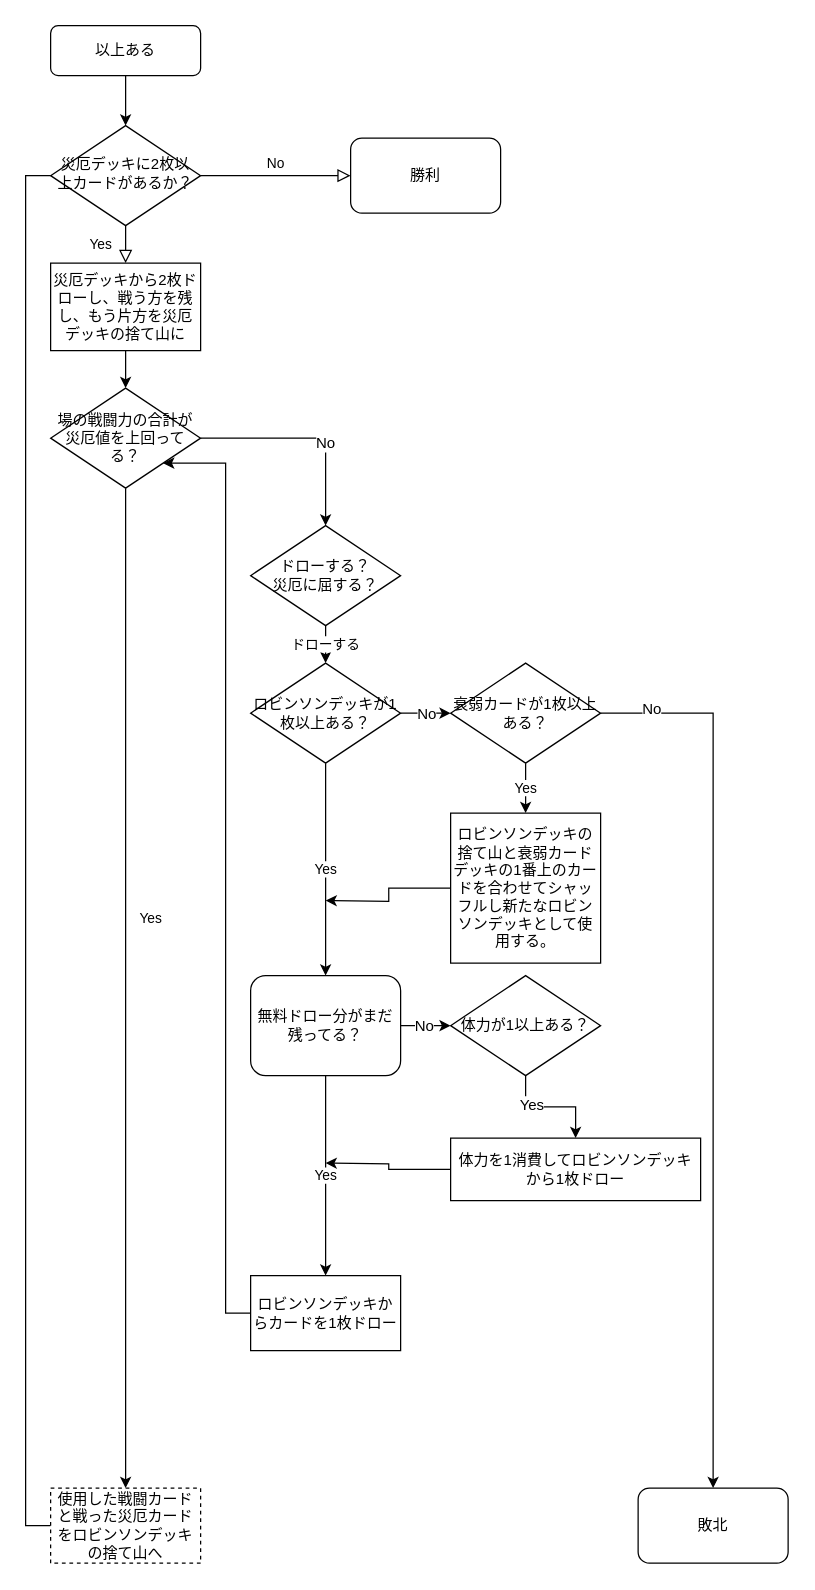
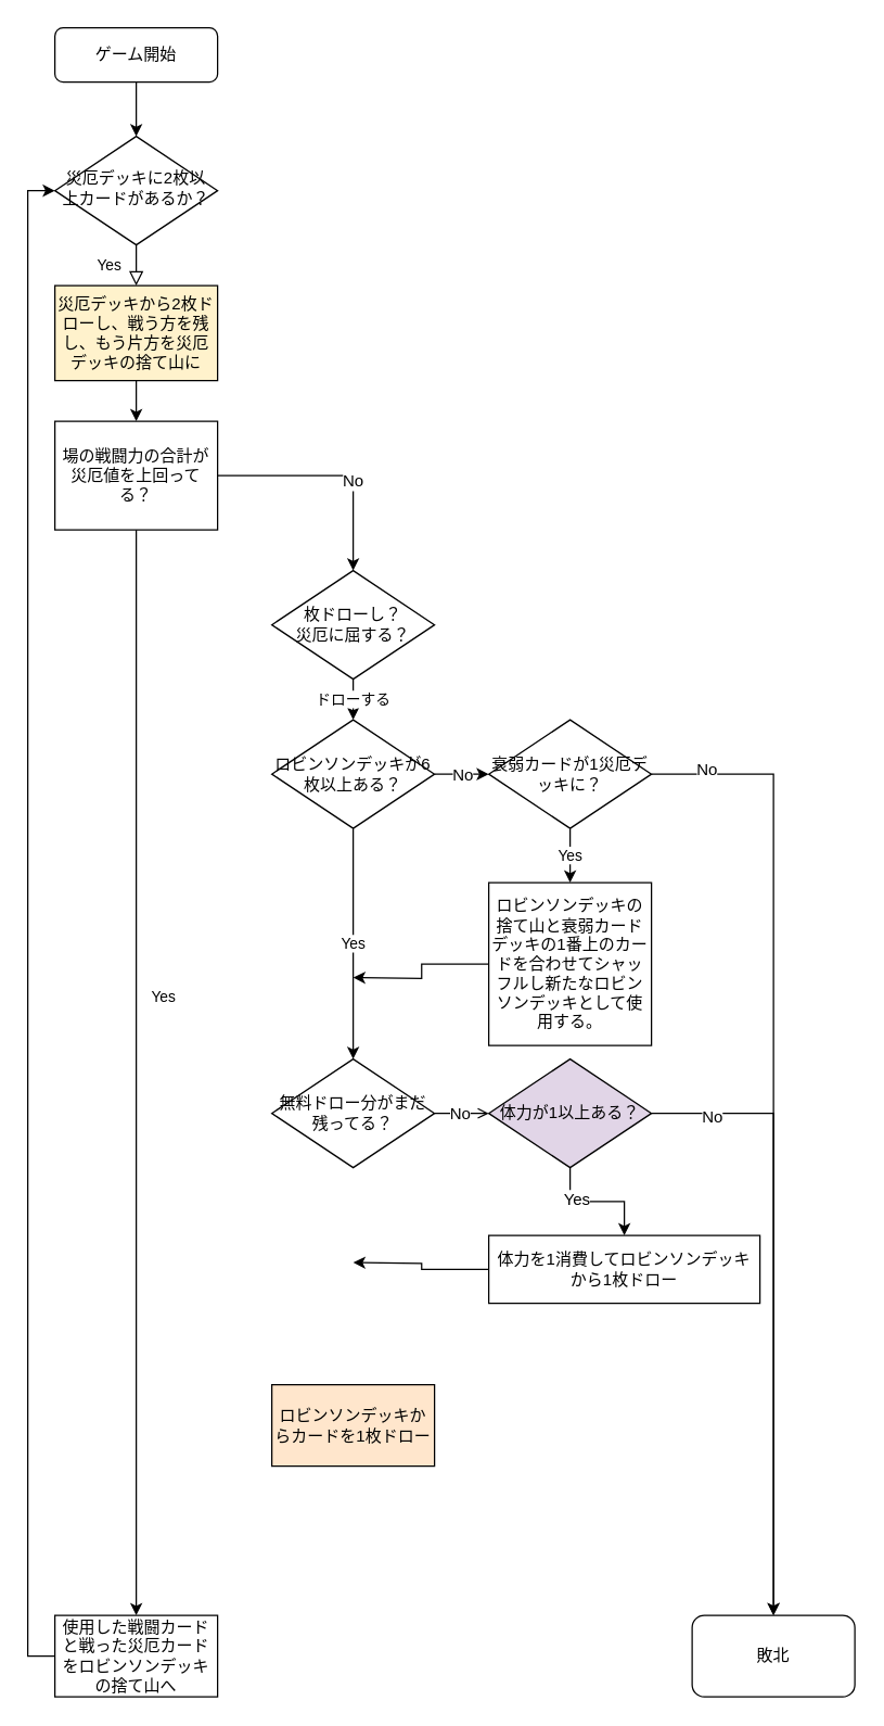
  <mxCell id="0" />
  <mxCell id="1" parent="0" />
  <mxCell id="2" value="Yes" style="rounded=0;html=1;jettySize=auto;orthogonalLoop=1;fontSize=11;endArrow=block;endFill=0;endSize=8;strokeWidth=1;shadow=0;labelBackgroundColor=none;edgeStyle=orthogonalEdgeStyle;" parent="1" source="4" target="6" edge="1"><mxGeometry y="20" relative="1" as="geometry"><mxPoint as="offset" /><mxPoint x="100" y="140" as="targetPoint" /></mxGeometry></mxCell>
- <mxCell id="3" value="No" style="edgeStyle=orthogonalEdgeStyle;rounded=0;html=1;jettySize=auto;orthogonalLoop=1;fontSize=11;endArrow=block;endFill=0;endSize=8;strokeWidth=1;shadow=0;labelBackgroundColor=none;entryX=0;entryY=0.5;entryDx=0;entryDy=0;" parent="1" source="4" target="41" edge="1"><mxGeometry y="10" relative="1" as="geometry"><mxPoint as="offset" /><mxPoint x="290" y="170" as="targetPoint" /><Array as="points"><mxPoint x="200" y="140" /><mxPoint x="200" y="140" /></Array></mxGeometry></mxCell>
  <mxCell id="4" value="災厄デッキに2枚以上カードがあるか？" style="rhombus;whiteSpace=wrap;html=1;shadow=0;fontFamily=Helvetica;fontSize=12;align=center;strokeWidth=1;spacing=6;spacingTop=-4;" parent="1" vertex="1"><mxGeometry x="40" y="100" width="120" height="80" as="geometry" /></mxCell>
  <mxCell id="5" style="edgeStyle=orthogonalEdgeStyle;rounded=0;orthogonalLoop=1;jettySize=auto;html=1;" edge="1" parent="1" source="6" target="12"><mxGeometry relative="1" as="geometry" /></mxCell>
- <mxCell id="6" value="災厄デッキから2枚ドローし、戦う方を残し、もう片方を災厄デッキの捨て山に" style="rounded=1;whiteSpace=wrap;html=1;fontSize=12;glass=0;strokeWidth=1;shadow=0;arcSize=0;" parent="1" vertex="1"><mxGeometry x="40" y="210" width="120" height="70" as="geometry" /></mxCell>
+ <mxCell id="6" value="災厄デッキから2枚ドローし、戦う方を残し、もう片方を災厄デッキの捨て山に" style="rounded=1;whiteSpace=wrap;html=1;fontSize=12;glass=0;strokeWidth=1;shadow=0;arcSize=0;fillColor=#fff2cc;" parent="1" vertex="1"><mxGeometry x="40" y="210" width="120" height="70" as="geometry" /></mxCell>
  <mxCell id="7" style="edgeStyle=orthogonalEdgeStyle;rounded=0;orthogonalLoop=1;jettySize=auto;html=1;" edge="1" parent="1" source="8" target="4"><mxGeometry relative="1" as="geometry" /></mxCell>
- <mxCell id="8" value="以上ある" style="rounded=1;whiteSpace=wrap;html=1;" vertex="1" parent="1"><mxGeometry x="40" y="20" width="120" height="40" as="geometry" /></mxCell>
+ <mxCell id="8" value="ゲーム開始" style="rounded=1;whiteSpace=wrap;html=1;" vertex="1" parent="1"><mxGeometry x="40" y="20" width="120" height="40" as="geometry" /></mxCell>
  <mxCell id="9" value="Yes" style="edgeStyle=orthogonalEdgeStyle;rounded=0;orthogonalLoop=1;jettySize=auto;html=1;" edge="1" parent="1" source="12" target="14"><mxGeometry x="-0.143" y="20" relative="1" as="geometry"><mxPoint y="1" as="offset" /></mxGeometry></mxCell>
  <mxCell id="10" style="edgeStyle=orthogonalEdgeStyle;rounded=0;orthogonalLoop=1;jettySize=auto;html=1;" edge="1" parent="1" source="12" target="16"><mxGeometry relative="1" as="geometry" /></mxCell>
  <mxCell id="11" value="No" style="text;html=1;align=center;verticalAlign=middle;resizable=0;points=[];labelBackgroundColor=#ffffff;" vertex="1" connectable="0" parent="10"><mxGeometry x="0.21" y="-1" relative="1" as="geometry"><mxPoint as="offset" /></mxGeometry></mxCell>
- <mxCell id="12" value="場の戦闘力の合計が災厄値を上回ってる？" style="rhombus;whiteSpace=wrap;html=1;" vertex="1" parent="1"><mxGeometry x="40" y="310" width="120" height="80" as="geometry" /></mxCell>
- <mxCell id="13" style="edgeStyle=orthogonalEdgeStyle;rounded=0;orthogonalLoop=1;jettySize=auto;html=1;entryX=0;entryY=0.5;entryDx=0;entryDy=0;endArrow=none;" edge="1" parent="1" source="14" target="4"><mxGeometry relative="1" as="geometry"><Array as="points"><mxPoint x="20" y="1220" /><mxPoint x="20" y="140" /></Array></mxGeometry></mxCell>
- <mxCell id="14" value="使用した戦闘カードと戦った災厄カードをロビンソンデッキの捨て山へ" style="rounded=0;whiteSpace=wrap;html=1;dashed=1;" vertex="1" parent="1"><mxGeometry x="40" y="1190" width="120" height="60" as="geometry" /></mxCell>
+ <mxCell id="12" value="場の戦闘力の合計が災厄値を上回ってる？" style="whiteSpace=wrap;html=1;rounded=0;" vertex="1" parent="1"><mxGeometry x="40" y="310" width="120" height="80" as="geometry" /></mxCell>
+ <mxCell id="13" style="edgeStyle=orthogonalEdgeStyle;rounded=0;orthogonalLoop=1;jettySize=auto;html=1;entryX=0;entryY=0.5;entryDx=0;entryDy=0;" edge="1" parent="1" source="14" target="4"><mxGeometry relative="1" as="geometry"><Array as="points"><mxPoint x="20" y="1220" /><mxPoint x="20" y="140" /></Array></mxGeometry></mxCell>
+ <mxCell id="14" value="使用した戦闘カードと戦った災厄カードをロビンソンデッキの捨て山へ" style="rounded=0;whiteSpace=wrap;html=1;" vertex="1" parent="1"><mxGeometry x="40" y="1190" width="120" height="60" as="geometry" /></mxCell>
  <mxCell id="15" value="ドローする" style="edgeStyle=orthogonalEdgeStyle;rounded=0;orthogonalLoop=1;jettySize=auto;html=1;" edge="1" parent="1" source="16" target="20"><mxGeometry relative="1" as="geometry"><mxPoint x="260" y="540" as="targetPoint" /></mxGeometry></mxCell>
- <mxCell id="16" value="ドローする？&lt;br&gt;災厄に屈する？" style="rhombus;whiteSpace=wrap;html=1;" vertex="1" parent="1"><mxGeometry x="200" y="420" width="120" height="80" as="geometry" /></mxCell>
+ <mxCell id="16" value="枚ドローし？&lt;br&gt;災厄に屈する？" style="rhombus;whiteSpace=wrap;html=1;" vertex="1" parent="1"><mxGeometry x="200" y="420" width="120" height="80" as="geometry" /></mxCell>
  <mxCell id="17" value="Yes" style="edgeStyle=orthogonalEdgeStyle;rounded=0;orthogonalLoop=1;jettySize=auto;html=1;" edge="1" parent="1" source="20" target="24"><mxGeometry relative="1" as="geometry"><mxPoint x="260" y="680" as="targetPoint" /></mxGeometry></mxCell>
  <mxCell id="18" style="edgeStyle=orthogonalEdgeStyle;rounded=0;orthogonalLoop=1;jettySize=auto;html=1;entryX=0;entryY=0.5;entryDx=0;entryDy=0;" edge="1" parent="1" source="20" target="39"><mxGeometry relative="1" as="geometry" /></mxCell>
  <mxCell id="19" value="No" style="text;html=1;align=center;verticalAlign=middle;resizable=0;points=[];labelBackgroundColor=#ffffff;" vertex="1" connectable="0" parent="18"><mxGeometry y="-7" relative="1" as="geometry"><mxPoint y="-7" as="offset" /></mxGeometry></mxCell>
- <mxCell id="20" value="ロビンソンデッキが1枚以上ある？" style="rhombus;whiteSpace=wrap;html=1;" vertex="1" parent="1"><mxGeometry x="200" y="530" width="120" height="80" as="geometry" /></mxCell>
- <mxCell id="21" value="Yes" style="edgeStyle=orthogonalEdgeStyle;rounded=0;orthogonalLoop=1;jettySize=auto;html=1;" edge="1" parent="1" source="24" target="26"><mxGeometry relative="1" as="geometry" /></mxCell>
- <mxCell id="22" style="edgeStyle=orthogonalEdgeStyle;rounded=0;orthogonalLoop=1;jettySize=auto;html=1;entryX=0;entryY=0.5;entryDx=0;entryDy=0;" edge="1" parent="1" source="24" target="33"><mxGeometry relative="1" as="geometry" /></mxCell>
+ <mxCell id="20" value="ロビンソンデッキが6枚以上ある？" style="rhombus;whiteSpace=wrap;html=1;" vertex="1" parent="1"><mxGeometry x="200" y="530" width="120" height="80" as="geometry" /></mxCell>
+ <mxCell id="22" style="edgeStyle=orthogonalEdgeStyle;rounded=0;orthogonalLoop=1;jettySize=auto;html=1;entryX=0;entryY=0.5;entryDx=0;entryDy=0;endArrow=open;" edge="1" parent="1" source="24" target="33"><mxGeometry relative="1" as="geometry" /></mxCell>
  <mxCell id="23" value="No" style="text;html=1;align=center;verticalAlign=middle;resizable=0;points=[];labelBackgroundColor=#ffffff;" vertex="1" connectable="0" parent="22"><mxGeometry x="-0.09" relative="1" as="geometry"><mxPoint as="offset" /></mxGeometry></mxCell>
- <mxCell id="24" value="無料ドロー分がまだ残ってる？" style="whiteSpace=wrap;html=1;rounded=1;" vertex="1" parent="1"><mxGeometry x="200" y="780" width="120" height="80" as="geometry" /></mxCell>
- <mxCell id="25" style="edgeStyle=orthogonalEdgeStyle;rounded=0;orthogonalLoop=1;jettySize=auto;html=1;entryX=1;entryY=1;entryDx=0;entryDy=0;" edge="1" parent="1" source="26" target="12"><mxGeometry relative="1" as="geometry"><mxPoint x="180" y="370" as="targetPoint" /><Array as="points"><mxPoint x="180" y="1050" /><mxPoint x="180" y="370" /></Array></mxGeometry></mxCell>
- <mxCell id="26" value="ロビンソンデッキからカードを1枚ドロー" style="rounded=0;whiteSpace=wrap;html=1;" vertex="1" parent="1"><mxGeometry x="200" y="1020" width="120" height="60" as="geometry" /></mxCell>
+ <mxCell id="24" value="無料ドロー分がまだ残ってる？" style="rhombus;whiteSpace=wrap;html=1;" vertex="1" parent="1"><mxGeometry x="200" y="780" width="120" height="80" as="geometry" /></mxCell>
+ <mxCell id="26" value="ロビンソンデッキからカードを1枚ドロー" style="rounded=0;whiteSpace=wrap;html=1;fillColor=#ffe6cc;" vertex="1" parent="1"><mxGeometry x="200" y="1020" width="120" height="60" as="geometry" /></mxCell>
  <mxCell id="27" style="edgeStyle=orthogonalEdgeStyle;rounded=0;orthogonalLoop=1;jettySize=auto;html=1;" edge="1" parent="1" source="28"><mxGeometry relative="1" as="geometry"><mxPoint x="260" y="720" as="targetPoint" /></mxGeometry></mxCell>
  <mxCell id="28" value="ロビンソンデッキの捨て山と衰弱カードデッキの1番上のカードを合わせてシャッフルし新たなロビンソンデッキとして使用する。" style="rounded=0;whiteSpace=wrap;html=1;" vertex="1" parent="1"><mxGeometry x="360" y="650" width="120" height="120" as="geometry" /></mxCell>
  <mxCell id="29" style="edgeStyle=orthogonalEdgeStyle;rounded=0;orthogonalLoop=1;jettySize=auto;html=1;" edge="1" parent="1" source="33" target="35"><mxGeometry relative="1" as="geometry" /></mxCell>
  <mxCell id="30" value="Yes" style="text;html=1;align=center;verticalAlign=middle;resizable=0;points=[];labelBackgroundColor=#ffffff;" vertex="1" connectable="0" parent="29"><mxGeometry x="-0.36" y="2" relative="1" as="geometry"><mxPoint as="offset" /></mxGeometry></mxCell>
- <mxCell id="33" value="体力が1以上ある？" style="rhombus;whiteSpace=wrap;html=1;" vertex="1" parent="1"><mxGeometry x="360" y="780" width="120" height="80" as="geometry" /></mxCell>
+ <mxCell id="31" style="edgeStyle=orthogonalEdgeStyle;rounded=0;orthogonalLoop=1;jettySize=auto;html=1;" edge="1" parent="1" source="33" target="40"><mxGeometry relative="1" as="geometry" /></mxCell>
+ <mxCell id="32" value="No" style="text;html=1;align=center;verticalAlign=middle;resizable=0;points=[];labelBackgroundColor=#ffffff;" vertex="1" connectable="0" parent="31"><mxGeometry x="-0.809" y="-2" relative="1" as="geometry"><mxPoint as="offset" /></mxGeometry></mxCell>
+ <mxCell id="33" value="体力が1以上ある？" style="rhombus;whiteSpace=wrap;html=1;fillColor=#e1d5e7;" vertex="1" parent="1"><mxGeometry x="360" y="780" width="120" height="80" as="geometry" /></mxCell>
  <mxCell id="34" style="edgeStyle=orthogonalEdgeStyle;rounded=0;orthogonalLoop=1;jettySize=auto;html=1;" edge="1" parent="1" source="35"><mxGeometry relative="1" as="geometry"><mxPoint x="260" y="930" as="targetPoint" /></mxGeometry></mxCell>
  <mxCell id="35" value="体力を1消費してロビンソンデッキから1枚ドロー" style="rounded=0;whiteSpace=wrap;html=1;" vertex="1" parent="1"><mxGeometry x="360" y="910" width="200" height="50" as="geometry" /></mxCell>
  <mxCell id="36" value="Yes" style="edgeStyle=orthogonalEdgeStyle;rounded=0;orthogonalLoop=1;jettySize=auto;html=1;entryX=0.5;entryY=0;entryDx=0;entryDy=0;" edge="1" parent="1" source="39" target="28"><mxGeometry relative="1" as="geometry" /></mxCell>
  <mxCell id="37" style="edgeStyle=orthogonalEdgeStyle;rounded=0;orthogonalLoop=1;jettySize=auto;html=1;" edge="1" parent="1" source="39" target="40"><mxGeometry relative="1" as="geometry" /></mxCell>
  <mxCell id="38" value="No" style="text;html=1;align=center;verticalAlign=middle;resizable=0;points=[];labelBackgroundColor=#ffffff;" vertex="1" connectable="0" parent="37"><mxGeometry x="-0.887" y="4" relative="1" as="geometry"><mxPoint as="offset" /></mxGeometry></mxCell>
- <mxCell id="39" value="衰弱カードが1枚以上ある？" style="rhombus;whiteSpace=wrap;html=1;" vertex="1" parent="1"><mxGeometry x="360" y="530" width="120" height="80" as="geometry" /></mxCell>
+ <mxCell id="39" value="衰弱カードが1災厄デッキに？" style="rhombus;whiteSpace=wrap;html=1;" vertex="1" parent="1"><mxGeometry x="360" y="530" width="120" height="80" as="geometry" /></mxCell>
  <mxCell id="40" value="敗北" style="rounded=1;whiteSpace=wrap;html=1;" vertex="1" parent="1"><mxGeometry x="510" y="1190" width="120" height="60" as="geometry" /></mxCell>
- <mxCell id="41" value="勝利" style="rounded=1;whiteSpace=wrap;html=1;" vertex="1" parent="1"><mxGeometry x="280" y="110" width="120" height="60" as="geometry" /></mxCell>
